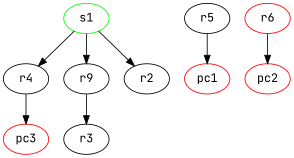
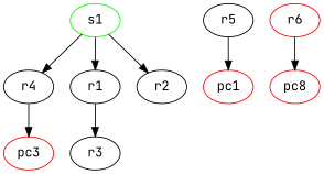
  digraph {
    fontname="JetBrains Mono"
    node [fontname="JetBrains Mono"]
    edge [fontname="JetBrains Mono"]
    s1 [color=green]
    r4
-   r1 [label=r9]
+   r1
    r2
    pc3 [color=red]
    r3
    pc1 [color=red]
-   pc2 [color=red]
+   pc2 [color=red label=pc8]
    r6 [color=red]
    r5
    s1 -> r4
    s1 -> r1
    s1 -> r2
    r4 -> pc3
    r1 -> r3
    r6 -> pc2
    r5 -> pc1
  }
